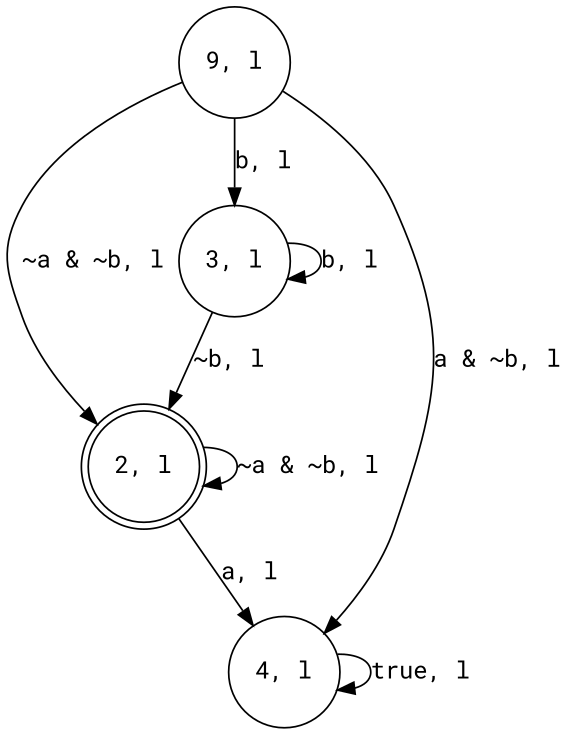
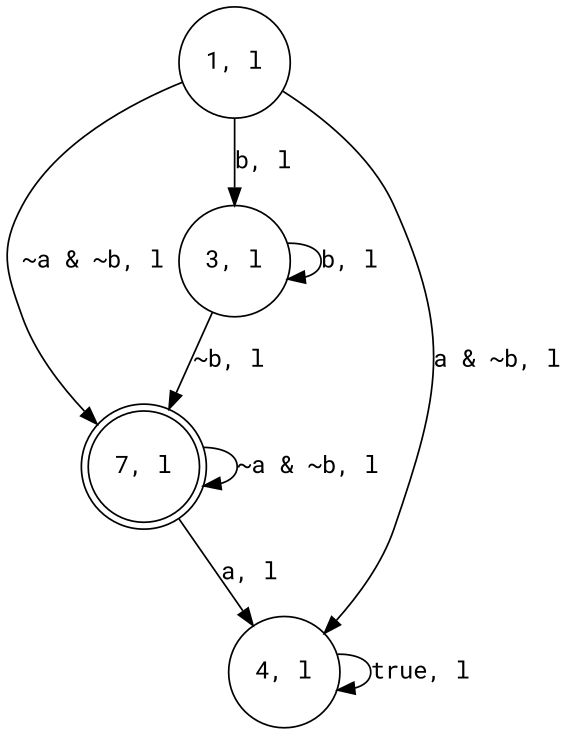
  digraph {
    fontname="Roboto Mono"
    rankdir=TB
    node [fontname="Roboto Mono" shape=circle]
    edge [fontname="Roboto Mono"]
-   "2, l" [height=.5 shape=doublecircle width=.5]
+   "2, l" [height=.5 shape=doublecircle width=.5 label="7, l"]
    "4, l" [height=.5 width=.5]
    "3, l" [height=.5 width=.5]
-   "1, l" [height=.5 width=.5 label="9, l"]
+   "1, l" [height=.5 width=.5]
    "2, l" -> "2, l" [label="~a & ~b, l"]
    "2, l" -> "4, l" [label="a, l"]
    "4, l" -> "4, l" [label="true, l"]
    "3, l" -> "2, l" [label="~b, l"]
    "3, l" -> "3, l" [label="b, l"]
    "1, l" -> "2, l" [label="~a & ~b, l"]
    "1, l" -> "4, l" [label="a & ~b, l"]
    "1, l" -> "3, l" [label="b, l"]
  }
